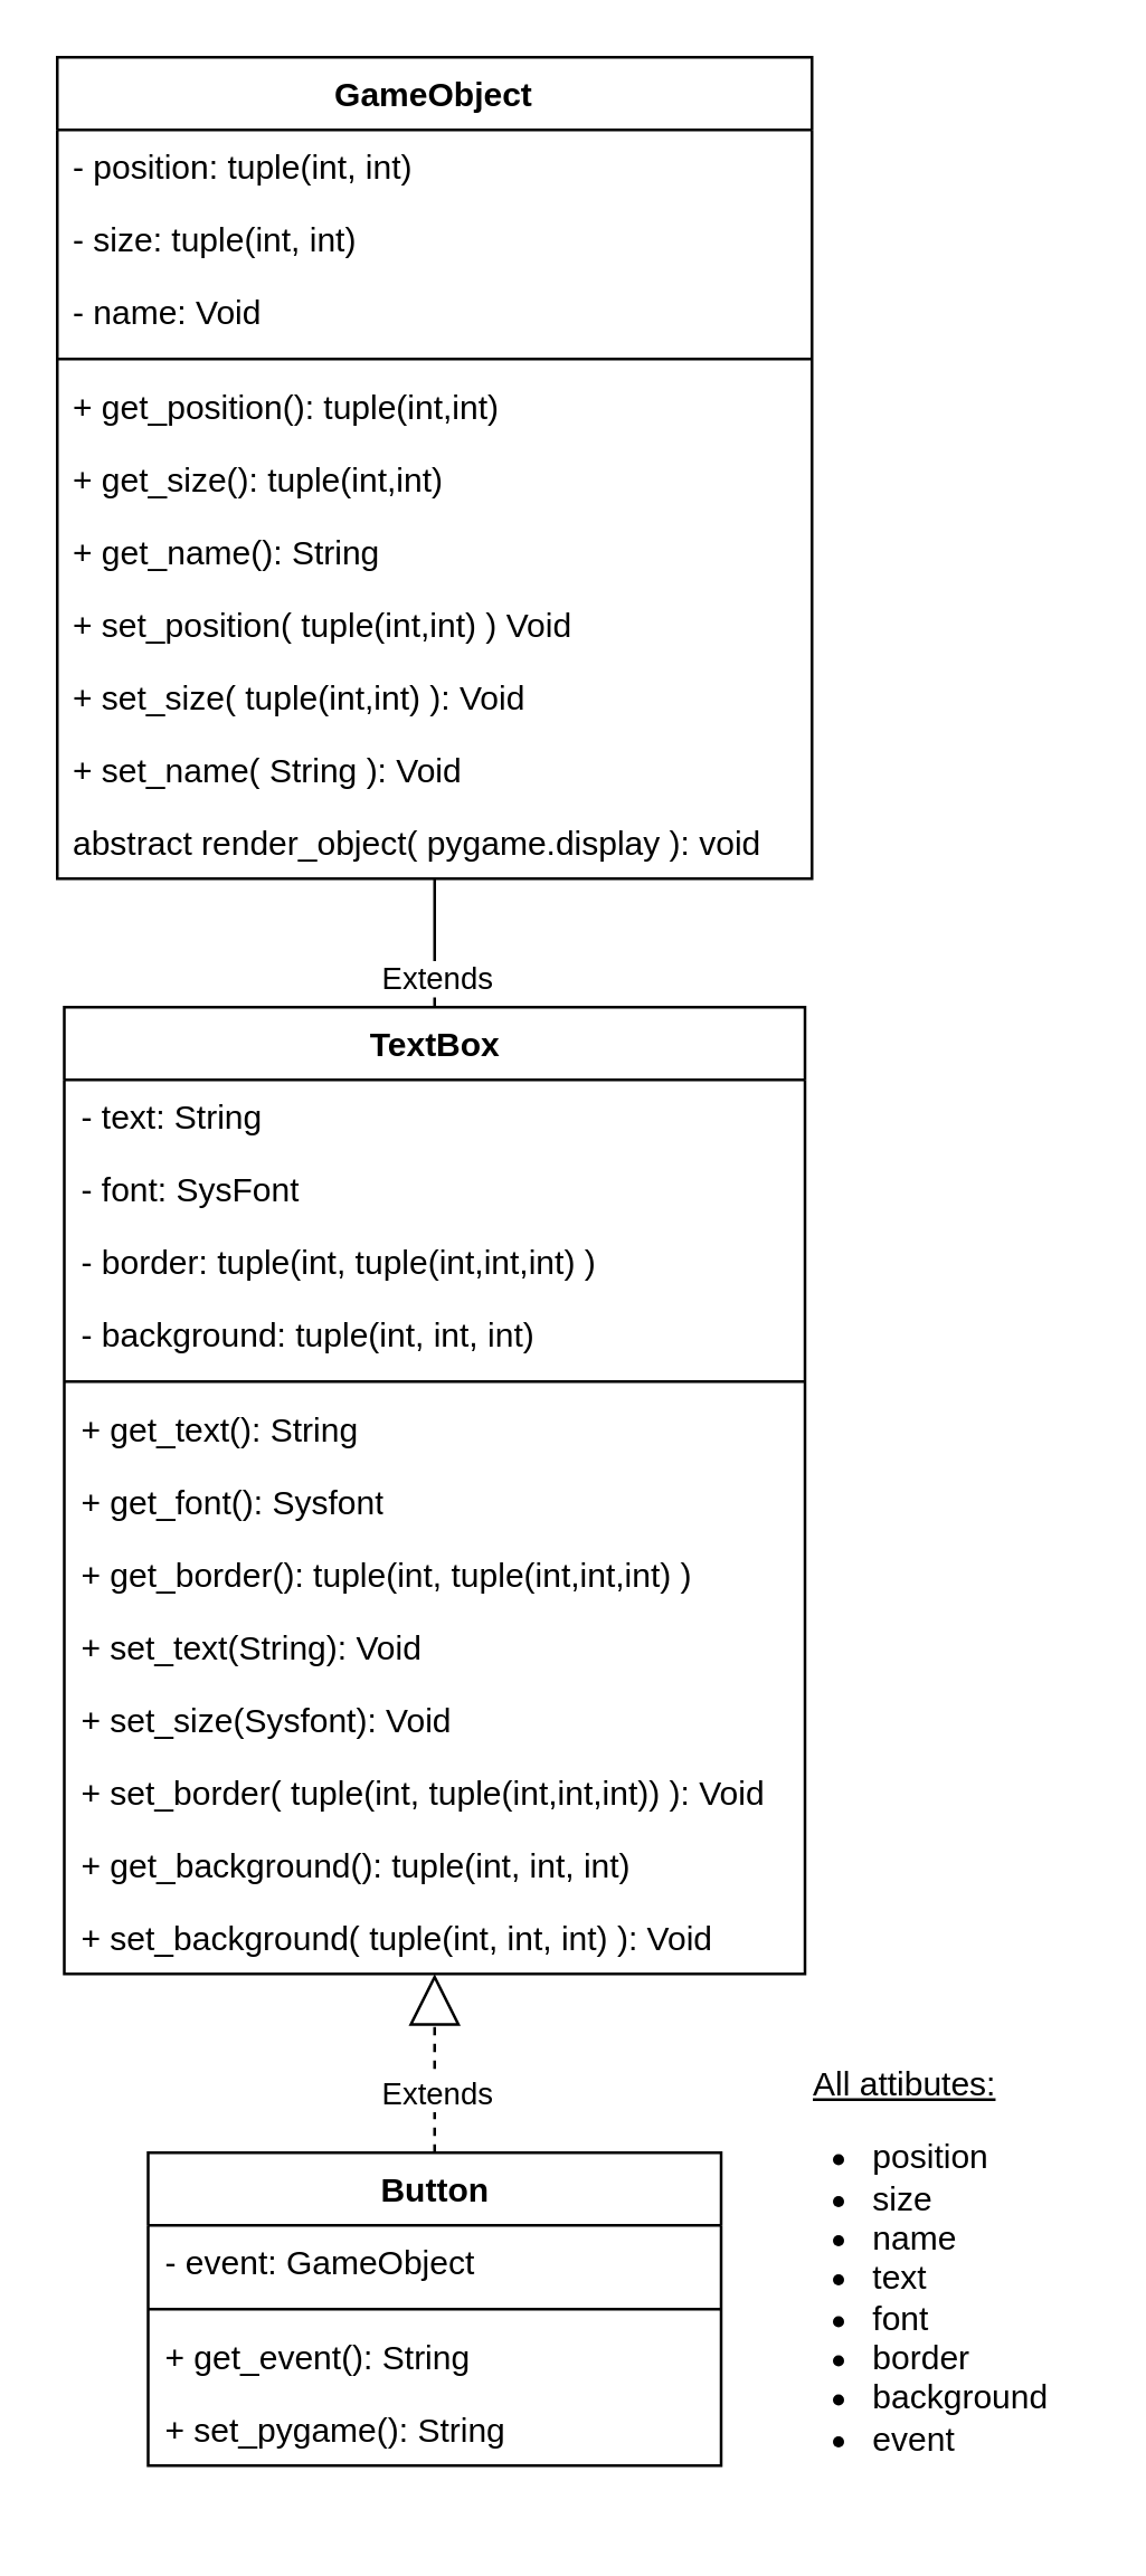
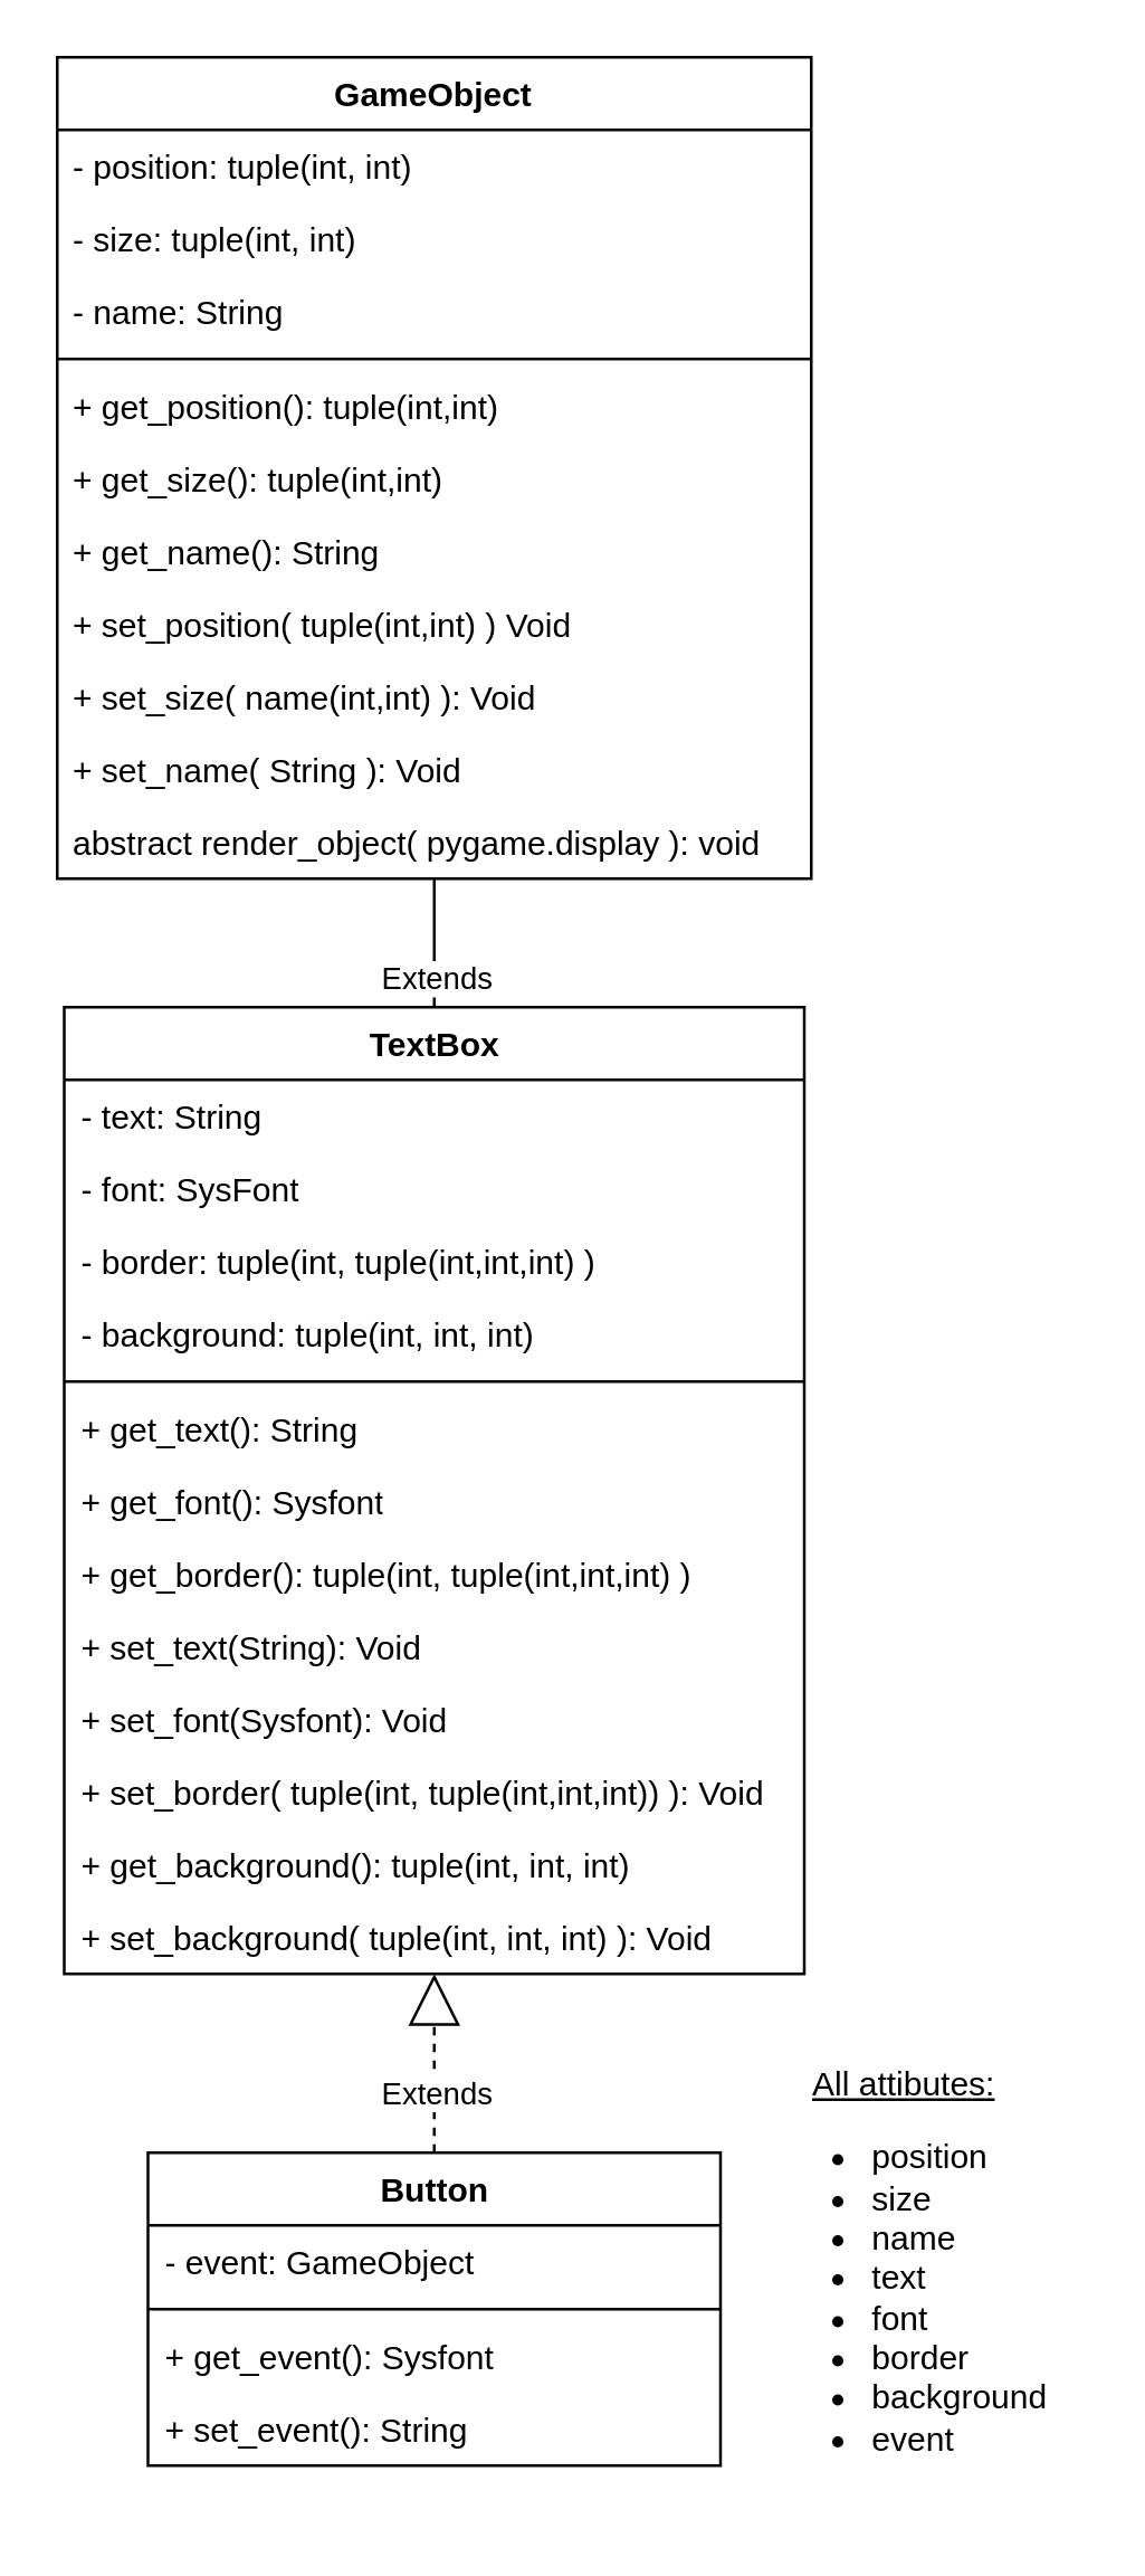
  <mxCell id="0" />
  <mxCell id="1" parent="0" />
  <mxCell id="2" value="GameObject" style="swimlane;fontStyle=1;align=center;verticalAlign=top;childLayout=stackLayout;horizontal=1;startSize=26;horizontalStack=0;resizeParent=1;resizeParentMax=0;resizeLast=0;collapsible=1;marginBottom=0;whiteSpace=wrap;html=1;" parent="1" vertex="1"><mxGeometry x="20" y="20" width="270" height="294" as="geometry" /></mxCell>
  <mxCell id="3" value="- position: tuple(int, int)" style="text;strokeColor=none;fillColor=none;align=left;verticalAlign=top;spacingLeft=4;spacingRight=4;overflow=hidden;rotatable=0;points=[[0,0.5],[1,0.5]];portConstraint=eastwest;whiteSpace=wrap;html=1;" parent="2" vertex="1"><mxGeometry y="26" width="270" height="26" as="geometry" /></mxCell>
  <mxCell id="4" value="- size: tuple(int, int)" style="text;strokeColor=none;fillColor=none;align=left;verticalAlign=top;spacingLeft=4;spacingRight=4;overflow=hidden;rotatable=0;points=[[0,0.5],[1,0.5]];portConstraint=eastwest;whiteSpace=wrap;html=1;" parent="2" vertex="1"><mxGeometry y="52" width="270" height="26" as="geometry" /></mxCell>
- <mxCell id="5" value="- name: Void" style="text;strokeColor=none;fillColor=none;align=left;verticalAlign=top;spacingLeft=4;spacingRight=4;overflow=hidden;rotatable=0;points=[[0,0.5],[1,0.5]];portConstraint=eastwest;whiteSpace=wrap;html=1;" parent="2" vertex="1"><mxGeometry y="78" width="270" height="26" as="geometry" /></mxCell>
+ <mxCell id="5" value="- name: String" style="text;strokeColor=none;fillColor=none;align=left;verticalAlign=top;spacingLeft=4;spacingRight=4;overflow=hidden;rotatable=0;points=[[0,0.5],[1,0.5]];portConstraint=eastwest;whiteSpace=wrap;html=1;" parent="2" vertex="1"><mxGeometry y="78" width="270" height="26" as="geometry" /></mxCell>
  <mxCell id="6" value="" style="line;strokeWidth=1;fillColor=none;align=left;verticalAlign=middle;spacingTop=-1;spacingLeft=3;spacingRight=3;rotatable=0;labelPosition=right;points=[];portConstraint=eastwest;strokeColor=inherit;" parent="2" vertex="1"><mxGeometry y="104" width="270" height="8" as="geometry" /></mxCell>
  <mxCell id="7" value="+ get_position(): tuple(int,int)" style="text;strokeColor=none;fillColor=none;align=left;verticalAlign=top;spacingLeft=4;spacingRight=4;overflow=hidden;rotatable=0;points=[[0,0.5],[1,0.5]];portConstraint=eastwest;whiteSpace=wrap;html=1;" parent="2" vertex="1"><mxGeometry y="112" width="270" height="26" as="geometry" /></mxCell>
  <mxCell id="8" value="+ get_size(): tuple(int,int)" style="text;strokeColor=none;fillColor=none;align=left;verticalAlign=top;spacingLeft=4;spacingRight=4;overflow=hidden;rotatable=0;points=[[0,0.5],[1,0.5]];portConstraint=eastwest;whiteSpace=wrap;html=1;" parent="2" vertex="1"><mxGeometry y="138" width="270" height="26" as="geometry" /></mxCell>
  <mxCell id="9" value="+ get_name(): String" style="text;strokeColor=none;fillColor=none;align=left;verticalAlign=top;spacingLeft=4;spacingRight=4;overflow=hidden;rotatable=0;points=[[0,0.5],[1,0.5]];portConstraint=eastwest;whiteSpace=wrap;html=1;" parent="2" vertex="1"><mxGeometry y="164" width="270" height="26" as="geometry" /></mxCell>
  <mxCell id="10" value="+ set_position( tuple(int,int) ) Void" style="text;strokeColor=none;fillColor=none;align=left;verticalAlign=top;spacingLeft=4;spacingRight=4;overflow=hidden;rotatable=0;points=[[0,0.5],[1,0.5]];portConstraint=eastwest;whiteSpace=wrap;html=1;" parent="2" vertex="1"><mxGeometry y="190" width="270" height="26" as="geometry" /></mxCell>
- <mxCell id="11" value="+ set_size( tuple(int,int) ): Void" style="text;strokeColor=none;fillColor=none;align=left;verticalAlign=top;spacingLeft=4;spacingRight=4;overflow=hidden;rotatable=0;points=[[0,0.5],[1,0.5]];portConstraint=eastwest;whiteSpace=wrap;html=1;" parent="2" vertex="1"><mxGeometry y="216" width="270" height="26" as="geometry" /></mxCell>
+ <mxCell id="11" value="+ set_size( name(int,int) ): Void" style="text;strokeColor=none;fillColor=none;align=left;verticalAlign=top;spacingLeft=4;spacingRight=4;overflow=hidden;rotatable=0;points=[[0,0.5],[1,0.5]];portConstraint=eastwest;whiteSpace=wrap;html=1;" parent="2" vertex="1"><mxGeometry y="216" width="270" height="26" as="geometry" /></mxCell>
  <mxCell id="12" value="+ set_name( String ): Void" style="text;strokeColor=none;fillColor=none;align=left;verticalAlign=top;spacingLeft=4;spacingRight=4;overflow=hidden;rotatable=0;points=[[0,0.5],[1,0.5]];portConstraint=eastwest;whiteSpace=wrap;html=1;" parent="2" vertex="1"><mxGeometry y="242" width="270" height="26" as="geometry" /></mxCell>
  <mxCell id="13" value="abstract render_object( pygame.display ): void" style="text;strokeColor=none;fillColor=none;align=left;verticalAlign=top;spacingLeft=4;spacingRight=4;overflow=hidden;rotatable=0;points=[[0,0.5],[1,0.5]];portConstraint=eastwest;whiteSpace=wrap;html=1;" parent="2" vertex="1"><mxGeometry y="268" width="270" height="26" as="geometry" /></mxCell>
  <mxCell id="14" value="Button" style="swimlane;fontStyle=1;align=center;verticalAlign=top;childLayout=stackLayout;horizontal=1;startSize=26;horizontalStack=0;resizeParent=1;resizeParentMax=0;resizeLast=0;collapsible=1;marginBottom=0;whiteSpace=wrap;html=1;" parent="1" vertex="1"><mxGeometry x="52.5" y="770" width="205" height="112" as="geometry" /></mxCell>
  <mxCell id="15" value="- event: GameObject" style="text;strokeColor=none;fillColor=none;align=left;verticalAlign=top;spacingLeft=4;spacingRight=4;overflow=hidden;rotatable=0;points=[[0,0.5],[1,0.5]];portConstraint=eastwest;whiteSpace=wrap;html=1;" parent="14" vertex="1"><mxGeometry y="26" width="205" height="26" as="geometry" /></mxCell>
  <mxCell id="16" value="" style="line;strokeWidth=1;fillColor=none;align=left;verticalAlign=middle;spacingTop=-1;spacingLeft=3;spacingRight=3;rotatable=0;labelPosition=right;points=[];portConstraint=eastwest;strokeColor=inherit;" parent="14" vertex="1"><mxGeometry y="52" width="205" height="8" as="geometry" /></mxCell>
- <mxCell id="17" value="+ get_event(): String" style="text;strokeColor=none;fillColor=none;align=left;verticalAlign=top;spacingLeft=4;spacingRight=4;overflow=hidden;rotatable=0;points=[[0,0.5],[1,0.5]];portConstraint=eastwest;whiteSpace=wrap;html=1;" parent="14" vertex="1"><mxGeometry y="60" width="205" height="26" as="geometry" /></mxCell>
- <mxCell id="18" value="+ set_pygame(): String" style="text;strokeColor=none;fillColor=none;align=left;verticalAlign=top;spacingLeft=4;spacingRight=4;overflow=hidden;rotatable=0;points=[[0,0.5],[1,0.5]];portConstraint=eastwest;whiteSpace=wrap;html=1;" parent="14" vertex="1"><mxGeometry y="86" width="205" height="26" as="geometry" /></mxCell>
+ <mxCell id="17" value="+ get_event(): Sysfont" style="text;strokeColor=none;fillColor=none;align=left;verticalAlign=top;spacingLeft=4;spacingRight=4;overflow=hidden;rotatable=0;points=[[0,0.5],[1,0.5]];portConstraint=eastwest;whiteSpace=wrap;html=1;" parent="14" vertex="1"><mxGeometry y="60" width="205" height="26" as="geometry" /></mxCell>
+ <mxCell id="18" value="+ set_event(): String" style="text;strokeColor=none;fillColor=none;align=left;verticalAlign=top;spacingLeft=4;spacingRight=4;overflow=hidden;rotatable=0;points=[[0,0.5],[1,0.5]];portConstraint=eastwest;whiteSpace=wrap;html=1;" parent="14" vertex="1"><mxGeometry y="86" width="205" height="26" as="geometry" /></mxCell>
  <mxCell id="19" style="edgeStyle=orthogonalEdgeStyle;rounded=0;orthogonalLoop=1;jettySize=auto;html=1;exitX=0.5;exitY=0;exitDx=0;exitDy=0;endArrow=none;endFill=0;endSize=16;" parent="1" source="21" target="2" edge="1"><mxGeometry relative="1" as="geometry"><mxPoint x="115" y="290" as="targetPoint" /></mxGeometry></mxCell>
  <mxCell id="20" value="Extends" style="edgeLabel;html=1;align=center;verticalAlign=middle;resizable=0;points=[];" parent="19" vertex="1" connectable="0"><mxGeometry x="0.226" y="-3" relative="1" as="geometry"><mxPoint x="-3" y="17" as="offset" /></mxGeometry></mxCell>
  <mxCell id="21" value="TextBox" style="swimlane;fontStyle=1;align=center;verticalAlign=top;childLayout=stackLayout;horizontal=1;startSize=26;horizontalStack=0;resizeParent=1;resizeParentMax=0;resizeLast=0;collapsible=1;marginBottom=0;whiteSpace=wrap;html=1;" parent="1" vertex="1"><mxGeometry x="22.5" y="360" width="265" height="346" as="geometry" /></mxCell>
  <mxCell id="22" value="- text: String" style="text;strokeColor=none;fillColor=none;align=left;verticalAlign=top;spacingLeft=4;spacingRight=4;overflow=hidden;rotatable=0;points=[[0,0.5],[1,0.5]];portConstraint=eastwest;whiteSpace=wrap;html=1;" parent="21" vertex="1"><mxGeometry y="26" width="265" height="26" as="geometry" /></mxCell>
  <mxCell id="23" value="- font: SysFont" style="text;strokeColor=none;fillColor=none;align=left;verticalAlign=top;spacingLeft=4;spacingRight=4;overflow=hidden;rotatable=0;points=[[0,0.5],[1,0.5]];portConstraint=eastwest;whiteSpace=wrap;html=1;" parent="21" vertex="1"><mxGeometry y="52" width="265" height="26" as="geometry" /></mxCell>
  <mxCell id="24" value="- border: tuple(int, tuple(int,int,int) )" style="text;strokeColor=none;fillColor=none;align=left;verticalAlign=top;spacingLeft=4;spacingRight=4;overflow=hidden;rotatable=0;points=[[0,0.5],[1,0.5]];portConstraint=eastwest;whiteSpace=wrap;html=1;" parent="21" vertex="1"><mxGeometry y="78" width="265" height="26" as="geometry" /></mxCell>
  <mxCell id="25" value="- background: tuple(int, int, int)" style="text;strokeColor=none;fillColor=none;align=left;verticalAlign=top;spacingLeft=4;spacingRight=4;overflow=hidden;rotatable=0;points=[[0,0.5],[1,0.5]];portConstraint=eastwest;whiteSpace=wrap;html=1;" parent="21" vertex="1"><mxGeometry y="104" width="265" height="26" as="geometry" /></mxCell>
  <mxCell id="26" value="" style="line;strokeWidth=1;fillColor=none;align=left;verticalAlign=middle;spacingTop=-1;spacingLeft=3;spacingRight=3;rotatable=0;labelPosition=right;points=[];portConstraint=eastwest;strokeColor=inherit;" parent="21" vertex="1"><mxGeometry y="130" width="265" height="8" as="geometry" /></mxCell>
  <mxCell id="27" value="+ get_text(): String" style="text;strokeColor=none;fillColor=none;align=left;verticalAlign=top;spacingLeft=4;spacingRight=4;overflow=hidden;rotatable=0;points=[[0,0.5],[1,0.5]];portConstraint=eastwest;whiteSpace=wrap;html=1;" parent="21" vertex="1"><mxGeometry y="138" width="265" height="26" as="geometry" /></mxCell>
  <mxCell id="28" value="+ get_font(): Sysfont" style="text;strokeColor=none;fillColor=none;align=left;verticalAlign=top;spacingLeft=4;spacingRight=4;overflow=hidden;rotatable=0;points=[[0,0.5],[1,0.5]];portConstraint=eastwest;whiteSpace=wrap;html=1;" parent="21" vertex="1"><mxGeometry y="164" width="265" height="26" as="geometry" /></mxCell>
  <mxCell id="29" value="+ get_border(): tuple(int, tuple(int,int,int) )" style="text;strokeColor=none;fillColor=none;align=left;verticalAlign=top;spacingLeft=4;spacingRight=4;overflow=hidden;rotatable=0;points=[[0,0.5],[1,0.5]];portConstraint=eastwest;whiteSpace=wrap;html=1;" parent="21" vertex="1"><mxGeometry y="190" width="265" height="26" as="geometry" /></mxCell>
  <mxCell id="30" value="+ set_text(String): Void" style="text;strokeColor=none;fillColor=none;align=left;verticalAlign=top;spacingLeft=4;spacingRight=4;overflow=hidden;rotatable=0;points=[[0,0.5],[1,0.5]];portConstraint=eastwest;whiteSpace=wrap;html=1;" parent="21" vertex="1"><mxGeometry y="216" width="265" height="26" as="geometry" /></mxCell>
- <mxCell id="31" value="+ set_size(Sysfont): Void" style="text;strokeColor=none;fillColor=none;align=left;verticalAlign=top;spacingLeft=4;spacingRight=4;overflow=hidden;rotatable=0;points=[[0,0.5],[1,0.5]];portConstraint=eastwest;whiteSpace=wrap;html=1;" parent="21" vertex="1"><mxGeometry y="242" width="265" height="26" as="geometry" /></mxCell>
+ <mxCell id="31" value="+ set_font(Sysfont): Void" style="text;strokeColor=none;fillColor=none;align=left;verticalAlign=top;spacingLeft=4;spacingRight=4;overflow=hidden;rotatable=0;points=[[0,0.5],[1,0.5]];portConstraint=eastwest;whiteSpace=wrap;html=1;" parent="21" vertex="1"><mxGeometry y="242" width="265" height="26" as="geometry" /></mxCell>
  <mxCell id="32" value="+ set_border( tuple(int, tuple(int,int,int)) ): Void" style="text;strokeColor=none;fillColor=none;align=left;verticalAlign=top;spacingLeft=4;spacingRight=4;overflow=hidden;rotatable=0;points=[[0,0.5],[1,0.5]];portConstraint=eastwest;whiteSpace=wrap;html=1;" parent="21" vertex="1"><mxGeometry y="268" width="265" height="26" as="geometry" /></mxCell>
  <mxCell id="33" value="+ get_background(): tuple(int, int, int)" style="text;strokeColor=none;fillColor=none;align=left;verticalAlign=top;spacingLeft=4;spacingRight=4;overflow=hidden;rotatable=0;points=[[0,0.5],[1,0.5]];portConstraint=eastwest;whiteSpace=wrap;html=1;" parent="21" vertex="1"><mxGeometry y="294" width="265" height="26" as="geometry" /></mxCell>
  <mxCell id="34" value="+ set_background( tuple(int, int, int) ): Void" style="text;strokeColor=none;fillColor=none;align=left;verticalAlign=top;spacingLeft=4;spacingRight=4;overflow=hidden;rotatable=0;points=[[0,0.5],[1,0.5]];portConstraint=eastwest;whiteSpace=wrap;html=1;" parent="21" vertex="1"><mxGeometry y="320" width="265" height="26" as="geometry" /></mxCell>
  <mxCell id="35" style="edgeStyle=orthogonalEdgeStyle;rounded=0;orthogonalLoop=1;jettySize=auto;html=1;exitX=0.5;exitY=0;exitDx=0;exitDy=0;endArrow=block;endFill=0;endSize=16;dashed=1;" parent="1" source="14" target="21" edge="1"><mxGeometry relative="1" as="geometry"><mxPoint x="139.58" y="590" as="targetPoint" /><mxPoint x="139.58" y="702" as="sourcePoint" /></mxGeometry></mxCell>
  <mxCell id="36" value="Extends" style="edgeLabel;html=1;align=center;verticalAlign=middle;resizable=0;points=[];" parent="35" vertex="1" connectable="0"><mxGeometry x="0.226" y="-3" relative="1" as="geometry"><mxPoint x="-3" y="17" as="offset" /></mxGeometry></mxCell>
  <mxCell id="37" value="&lt;div&gt;&lt;u&gt;All attibutes:&lt;/u&gt;&lt;/div&gt;&lt;div style=&quot;text-align: left;&quot;&gt;&lt;ul&gt;&lt;li&gt;&lt;span style=&quot;background-color: transparent; color: light-dark(rgb(0, 0, 0), rgb(255, 255, 255));&quot;&gt;position&lt;/span&gt;&lt;/li&gt;&lt;li&gt;size&lt;/li&gt;&lt;li&gt;name&lt;/li&gt;&lt;li&gt;text&lt;/li&gt;&lt;li&gt;font&lt;/li&gt;&lt;li&gt;border&lt;/li&gt;&lt;li&gt;background&lt;/li&gt;&lt;li&gt;event&lt;/li&gt;&lt;/ul&gt;&lt;/div&gt;" style="text;html=1;align=center;verticalAlign=middle;resizable=0;points=[];autosize=1;strokeColor=none;fillColor=none;" vertex="1" parent="1"><mxGeometry x="257.5" y="730" width="130" height="170" as="geometry" /></mxCell>
